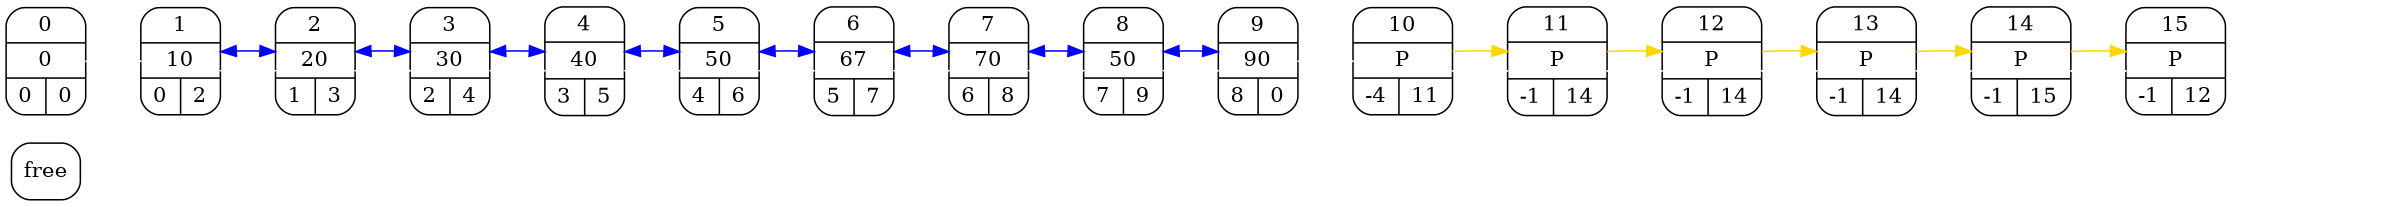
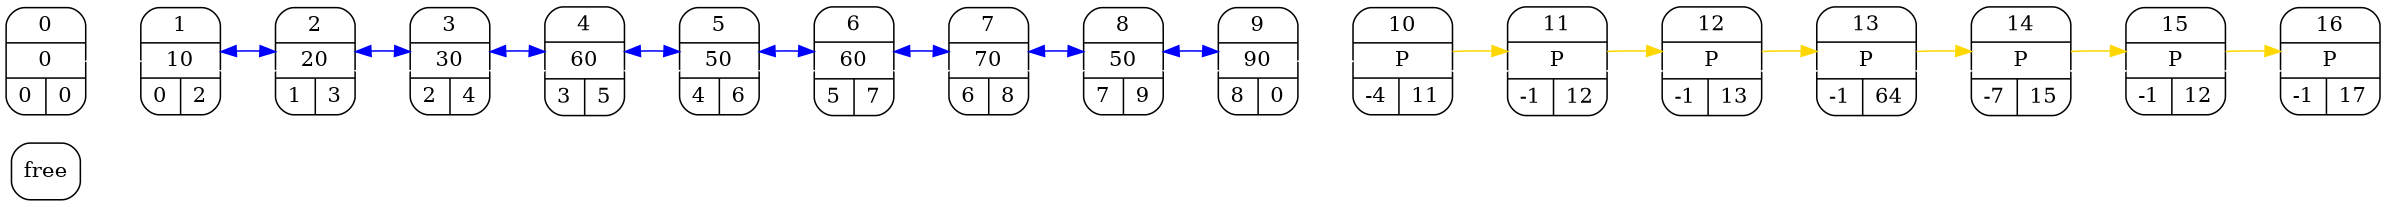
  digraph {
    rankdir=LR
    node [shape=Mrecord]
    edge [color=white dir=both]
    free [width=0.5]
    n2 [label="0|0|{0|0}" width=0.5]
    n3 [label="1|10|{0|2}" width=0.5]
    n4 [label="2|20|{1|3}" width=0.5]
    n5 [label="3|30|{2|4}" width=0.5]
-   n6 [label="4|40|{3|5}" width=0.5]
+   n6 [label="4|60|{3|5}" width=0.5]
    n7 [label="5|50|{4|6}" width=0.5]
-   n8 [label="6|67|{5|7}" width=0.5]
+   n8 [label="6|60|{5|7}" width=0.5]
    n9 [label="7|70|{6|8}" width=0.5]
    n10 [label="8|50|{7|9}" width=0.5]
    n11 [label="9|90|{8|0}" width=0.5]
    n12 [label="10|P|{-4|11}" width=0.5]
-   n13 [label="11|P|{-1|14}" width=0.5]
-   n14 [label="12|P|{-1|14}" width=0.5]
-   n15 [label="13|P|{-1|14}" width=0.5]
-   n16 [label="14|P|{-1|15}" width=0.5]
+   n13 [label="11|P|{-1|12}" width=0.5]
+   n14 [label="12|P|{-1|13}" width=0.5]
+   n15 [label="13|P|{-1|64}" width=0.5]
+   n16 [label="14|P|{-7|15}" width=0.5]
    n17 [label="15|P|{-1|12}" width=0.5]
+   n18 [label="16|P|{-1|17}" width=0.5]
    n2 -> n3
    n3 -> n4
    n3 -> n4 [color=blue]
    n4 -> n5
    n4 -> n5 [color=blue]
    n5 -> n6
    n5 -> n6 [color=blue]
    n6 -> n7
    n6 -> n7 [color=blue]
    n7 -> n8
    n7 -> n8 [color=blue]
    n8 -> n9
    n8 -> n9 [color=blue]
    n9 -> n10
    n9 -> n10 [color=blue]
    n10 -> n11
    n10 -> n11 [color=blue]
    n11 -> n12
    n12 -> n13
    n12 -> n13 [color=gold dir=right]
    n13 -> n14
    n13 -> n14 [color=gold dir=right]
    n14 -> n15
    n14 -> n15 [color=gold dir=right]
    n15 -> n16
    n15 -> n16 [color=gold dir=right]
    n16 -> n17
    n16 -> n17 [color=gold dir=right]
+   n17 -> n18
+   n17 -> n18 [color=gold dir=right]
  }
